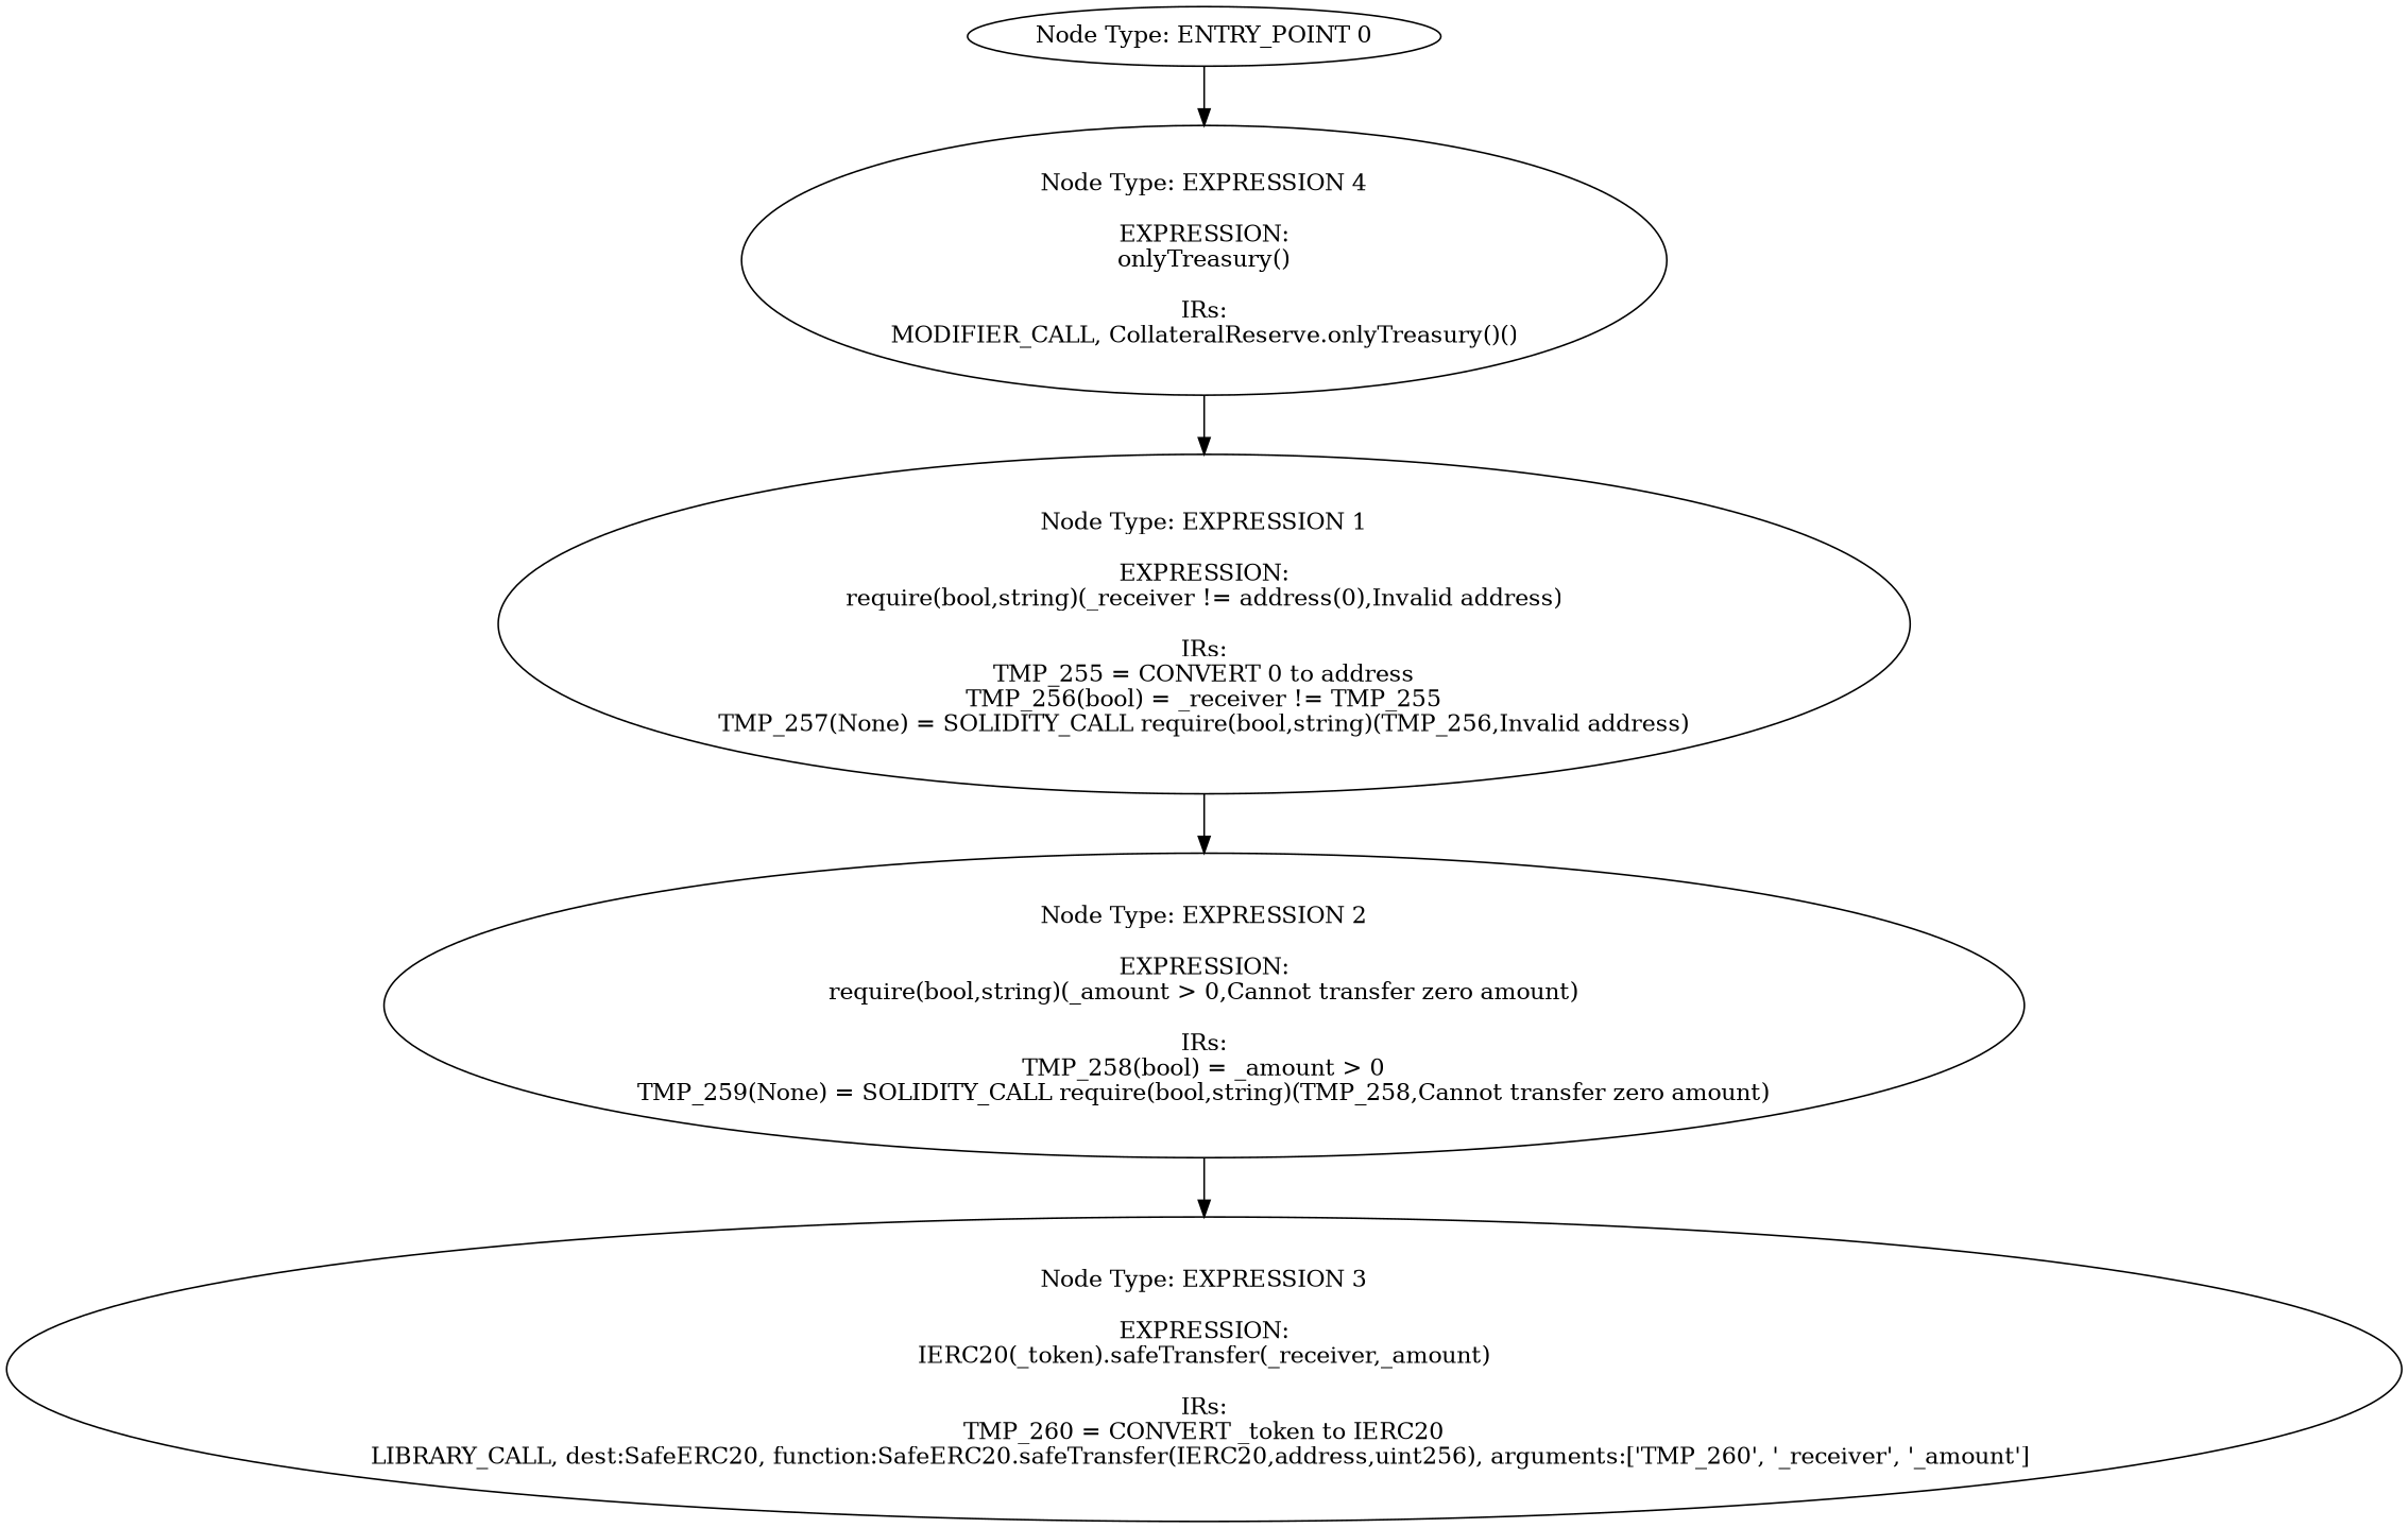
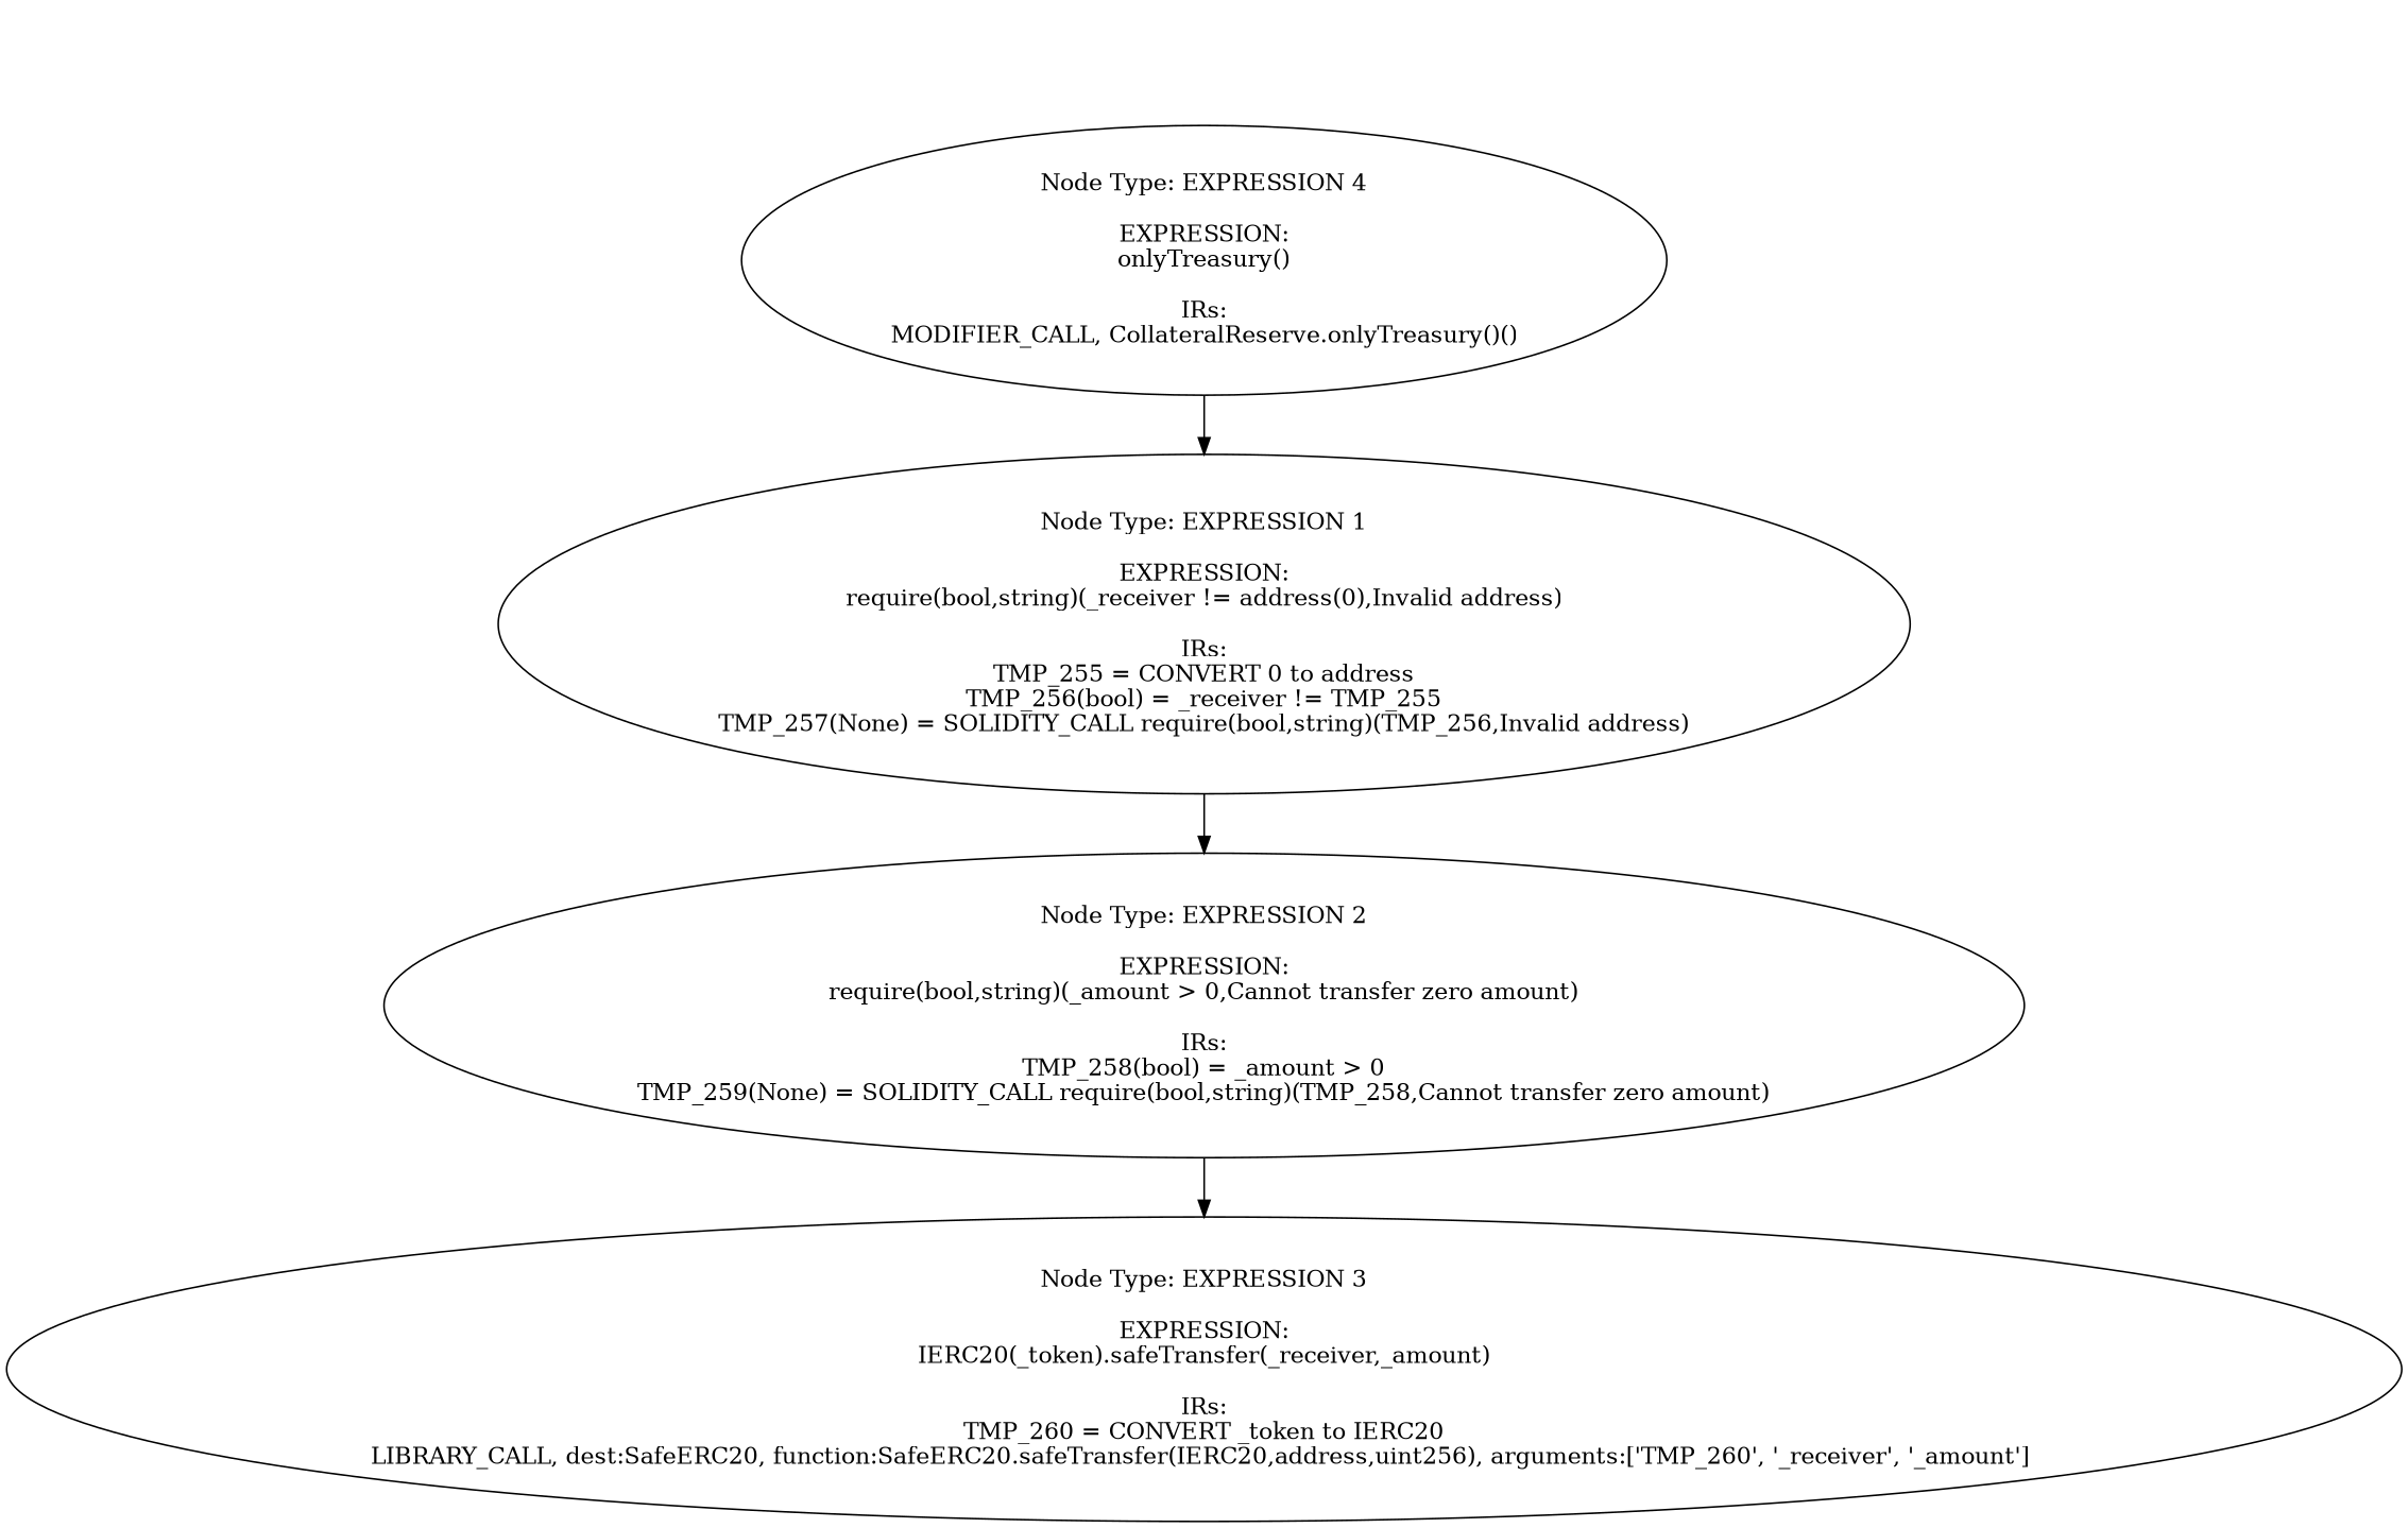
  digraph {
-   n1 [label="Node Type: ENTRY_POINT 0\n"]
    n2 [label="Node Type: EXPRESSION 4\n\nEXPRESSION:\nonlyTreasury()\n\nIRs:\nMODIFIER_CALL, CollateralReserve.onlyTreasury()()"]
    n3 [label="Node Type: EXPRESSION 1\n\nEXPRESSION:\nrequire(bool,string)(_receiver != address(0),Invalid address)\n\nIRs:\nTMP_255 = CONVERT 0 to address\nTMP_256(bool) = _receiver != TMP_255\nTMP_257(None) = SOLIDITY_CALL require(bool,string)(TMP_256,Invalid address)"]
    n4 [label="Node Type: EXPRESSION 2\n\nEXPRESSION:\nrequire(bool,string)(_amount > 0,Cannot transfer zero amount)\n\nIRs:\nTMP_258(bool) = _amount > 0\nTMP_259(None) = SOLIDITY_CALL require(bool,string)(TMP_258,Cannot transfer zero amount)"]
    n5 [label="Node Type: EXPRESSION 3\n\nEXPRESSION:\nIERC20(_token).safeTransfer(_receiver,_amount)\n\nIRs:\nTMP_260 = CONVERT _token to IERC20\nLIBRARY_CALL, dest:SafeERC20, function:SafeERC20.safeTransfer(IERC20,address,uint256), arguments:['TMP_260', '_receiver', '_amount'] "]
-   n1 -> n2
    n2 -> n3
    n3 -> n4
    n4 -> n5
  }
